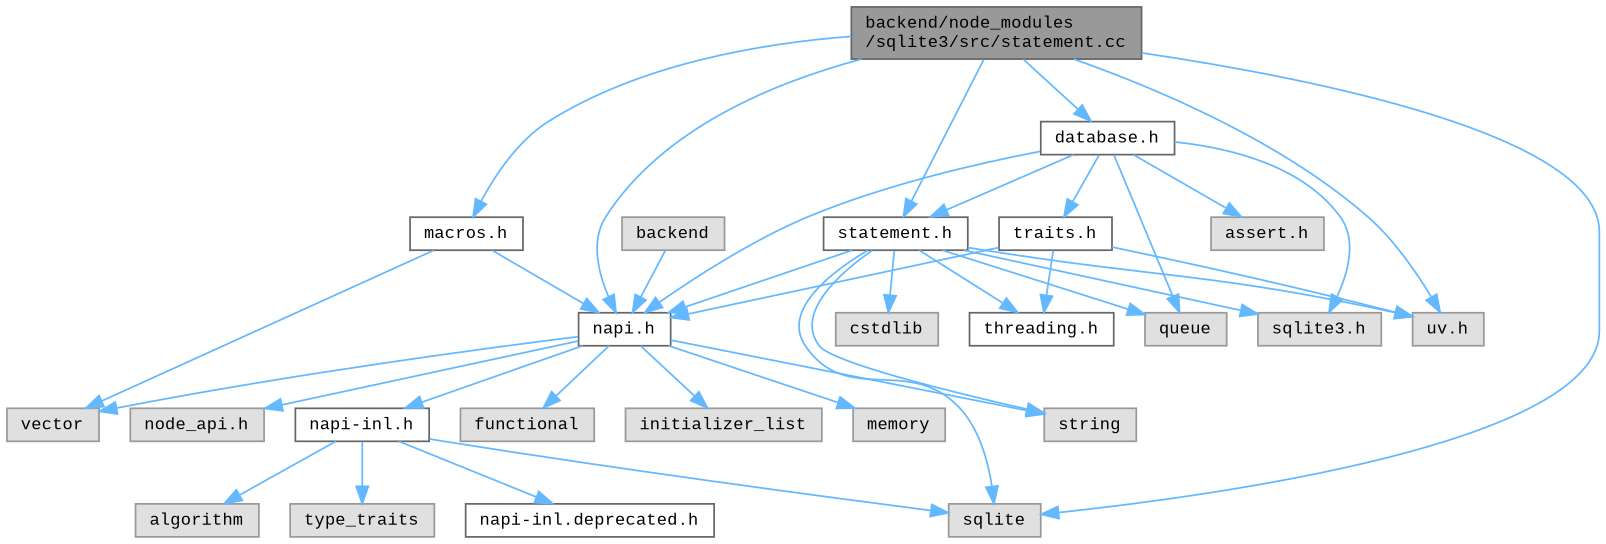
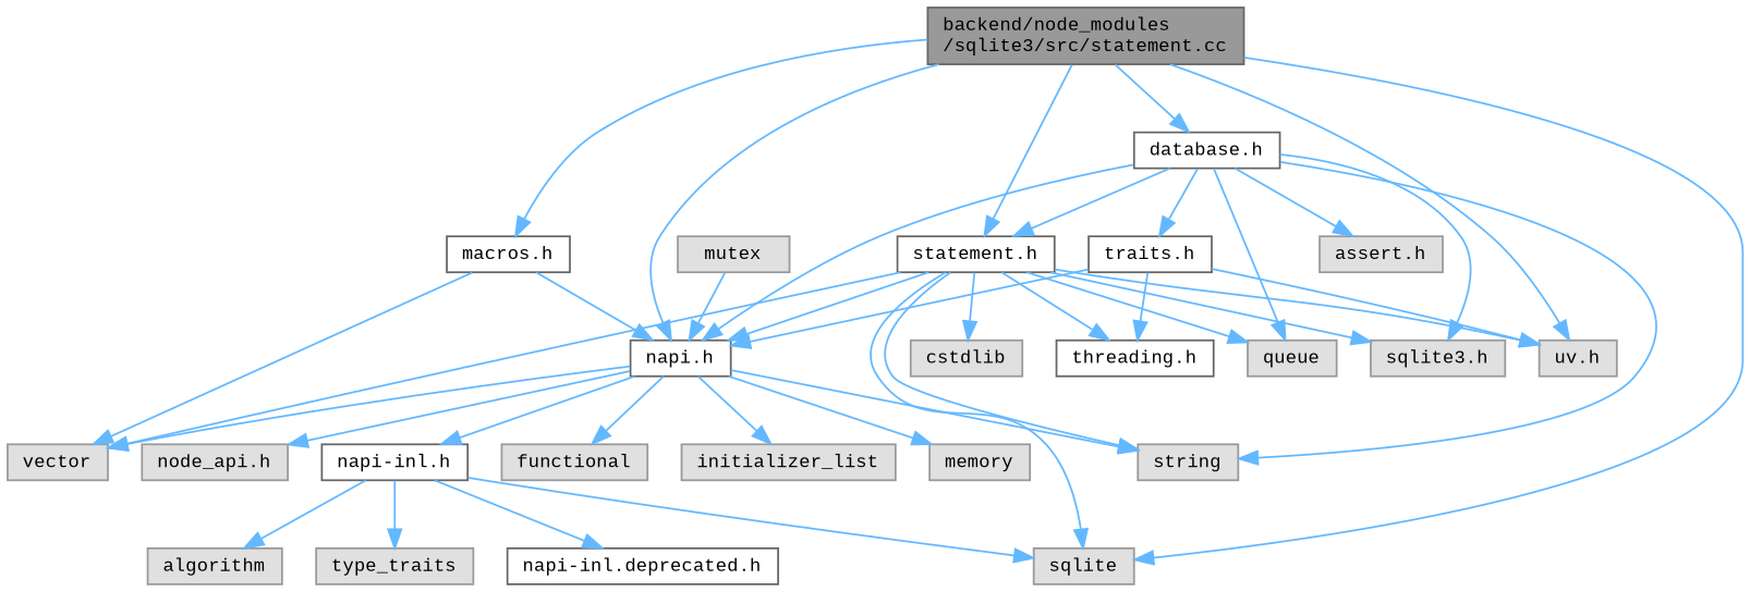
  digraph {
    fontname="Liberation Mono"
    node [color=grey60 fillcolor="#E0E0E0" fontname="Liberation Mono" fontsize=10 shape=box style=filled]
    edge [color=steelblue1 fontname="Liberation Mono" fontsize=10 labelfontname=Helvetica labelfontsize=10 style=solid]
    n1 [color=gray40 fillcolor=grey60 fontcolor=black height=0.2 label="backend/node_modules\l/sqlite3/src/statement.cc" width=0.4]
    n2 [height=0.2 label=sqlite width=0.4]
    n3 [color=grey40 fillcolor=white height=0.2 label="napi.h" width=0.4]
    n4 [height=0.2 label="uv.h" width=0.4]
    n5 [color=grey40 fillcolor=white height=0.2 label="macros.h" width=0.4]
    n6 [color=grey40 fillcolor=white height=0.2 label="database.h" width=0.4]
    n7 [color=grey40 fillcolor=white height=0.2 label="statement.h" width=0.4]
    n8 [height=0.2 label="node_api.h" width=0.4]
    n9 [height=0.2 label=functional width=0.4]
    n10 [height=0.2 label=initializer_list width=0.4]
    n11 [height=0.2 label=memory width=0.4]
    n12 [height=0.2 label=string width=0.4]
    n13 [height=0.2 label=vector width=0.4]
    n14 [color=grey40 fillcolor=white height=0.2 label="napi-inl.h" width=0.4]
    n15 [height=0.2 label="assert.h" width=0.4]
    n16 [height=0.2 label=queue width=0.4]
    n17 [height=0.2 label="sqlite3.h" width=0.4]
    n18 [color=grey40 fillcolor=white height=0.2 label="traits.h" width=0.4]
    n19 [color=grey40 fillcolor=white height=0.2 label="threading.h" width=0.4]
    n20 [height=0.2 label=cstdlib width=0.4]
-   n21 [height=0.2 label=backend width=0.4]
+   n21 [height=0.2 label=mutex width=0.4]
    n22 [height=0.2 label=algorithm width=0.4]
    n23 [height=0.2 label=type_traits width=0.4]
    n24 [color=grey40 fillcolor=white height=0.2 label="napi-inl.deprecated.h" width=0.4]
    n1 -> n2
    n1 -> n3
    n1 -> n4
    n1 -> n5
    n1 -> n6
    n1 -> n7
    n3 -> n8
    n3 -> n9
    n3 -> n10
    n3 -> n11
    n3 -> n12
    n3 -> n13
    n3 -> n14
    n5 -> n3
    n5 -> n13
    n6 -> n3
    n6 -> n7
+   n6 -> n12
    n6 -> n15
    n6 -> n16
    n6 -> n17
    n6 -> n18
    n7 -> n2
    n7 -> n3
    n7 -> n4
    n7 -> n12
+   n7 -> n13
    n7 -> n16
    n7 -> n17
    n7 -> n19
    n7 -> n20
    n14 -> n2
    n14 -> n22
    n14 -> n23
    n14 -> n24
    n18 -> n3
    n18 -> n4
    n18 -> n19
    n21 -> n3
  }
